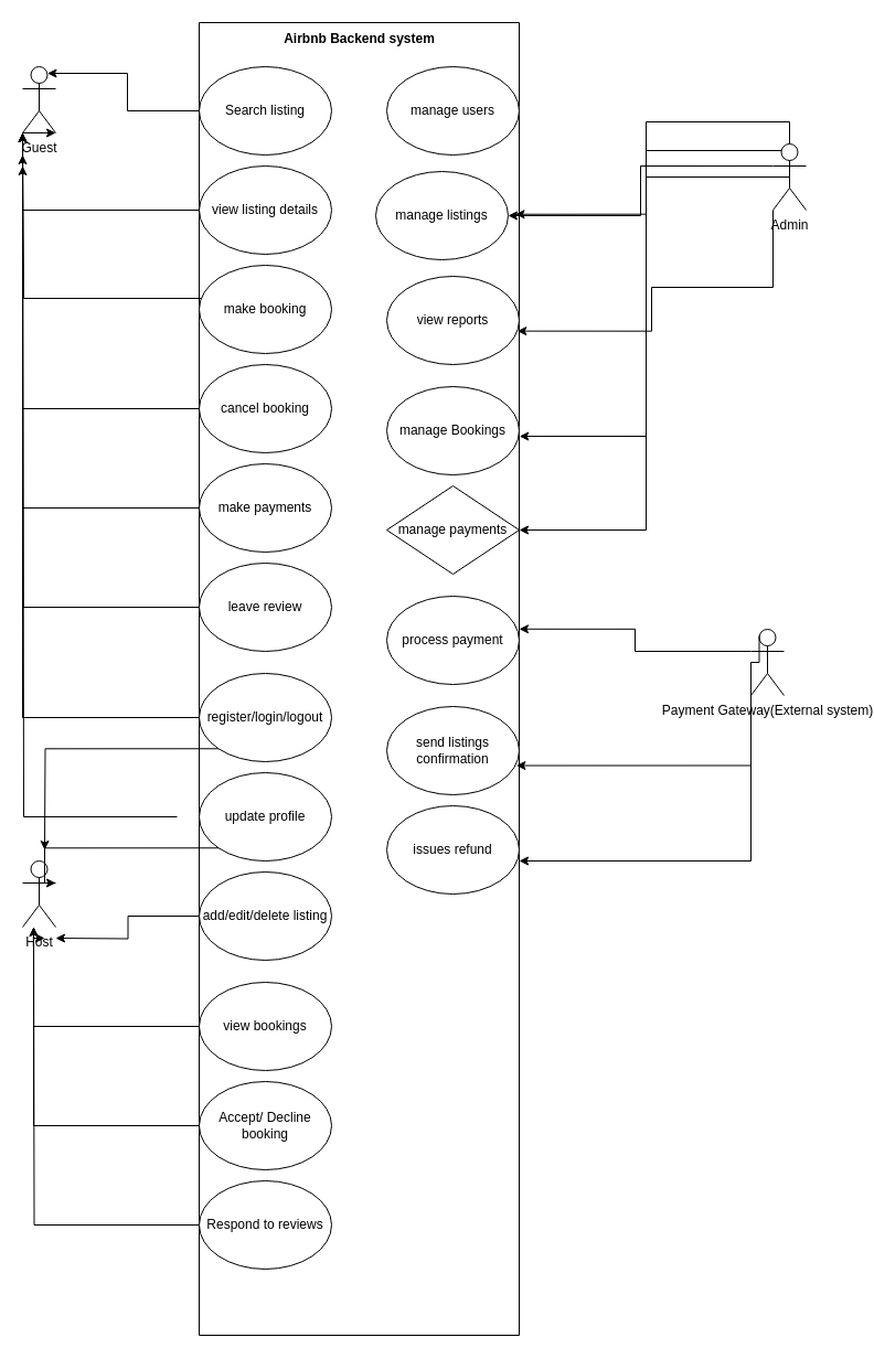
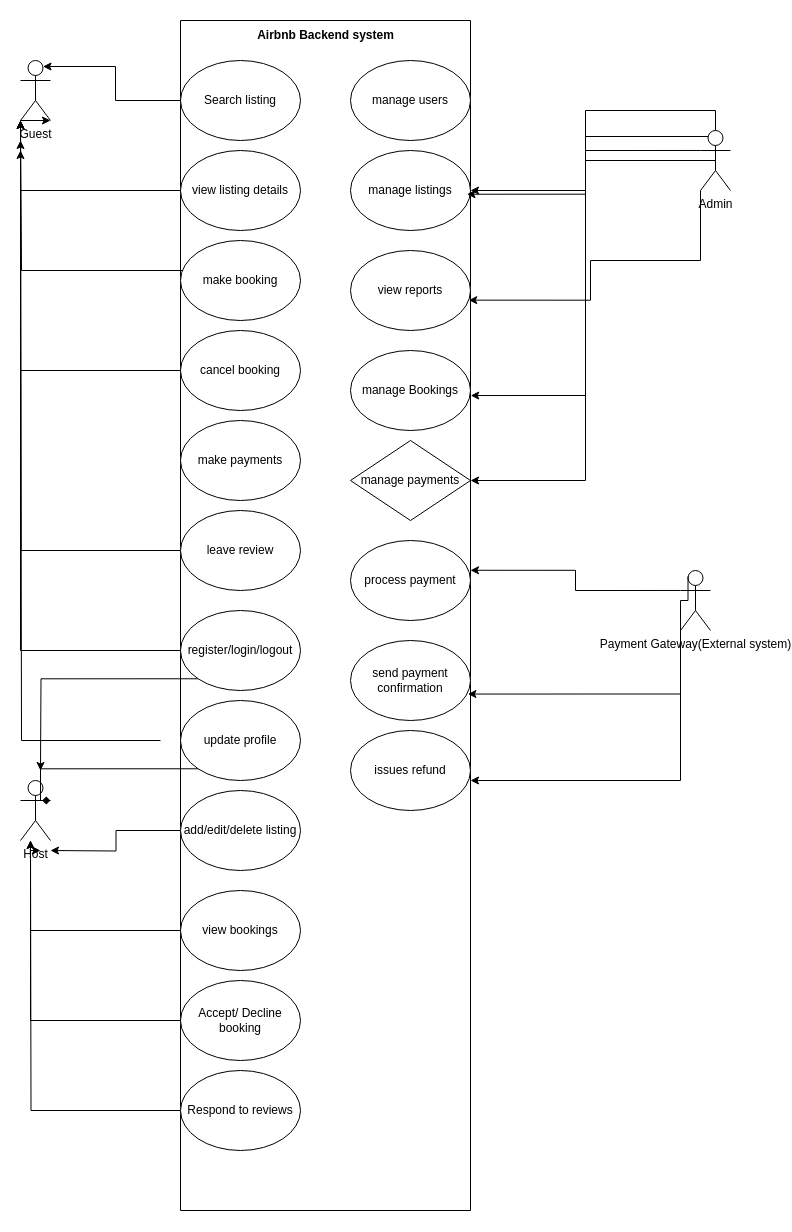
  <mxCell id="0" />
  <mxCell id="1" parent="0" />
  <mxCell id="2" value="" style="swimlane;startSize=0;" parent="1" vertex="1"><mxGeometry x="180" y="20" width="290" height="1190" as="geometry" /></mxCell>
  <mxCell id="3" value="&lt;b&gt;Airbnb Backend system&lt;/b&gt;" style="text;html=1;align=center;verticalAlign=middle;resizable=0;points=[];autosize=1;strokeColor=none;fillColor=none;" parent="2" vertex="1"><mxGeometry x="65" width="160" height="30" as="geometry" /></mxCell>
  <mxCell id="4" value="Search listing" style="ellipse;whiteSpace=wrap;html=1;" parent="2" vertex="1"><mxGeometry y="40" width="120" height="80" as="geometry" /></mxCell>
  <mxCell id="5" value="view listing details" style="ellipse;whiteSpace=wrap;html=1;" parent="2" vertex="1"><mxGeometry y="130" width="120" height="80" as="geometry" /></mxCell>
  <mxCell id="6" value="manage users" style="ellipse;whiteSpace=wrap;html=1;" parent="2" vertex="1"><mxGeometry x="170" y="40" width="120" height="80" as="geometry" /></mxCell>
- <mxCell id="7" value="manage listings" style="ellipse;whiteSpace=wrap;html=1;" parent="2" vertex="1"><mxGeometry x="160" y="135" width="120" height="80" as="geometry" /></mxCell>
+ <mxCell id="7" value="manage listings" style="ellipse;whiteSpace=wrap;html=1;" parent="2" vertex="1"><mxGeometry x="170" y="130" width="120" height="80" as="geometry" /></mxCell>
  <mxCell id="8" value="make booking" style="ellipse;whiteSpace=wrap;html=1;" parent="2" vertex="1"><mxGeometry y="220" width="120" height="80" as="geometry" /></mxCell>
  <mxCell id="9" value="manage Bookings" style="ellipse;whiteSpace=wrap;html=1;" parent="2" vertex="1"><mxGeometry x="170" y="330" width="120" height="80" as="geometry" /></mxCell>
  <mxCell id="10" value="manage payments" style="rhombus;whiteSpace=wrap;html=1;" parent="2" vertex="1"><mxGeometry x="170" y="420" width="120" height="80" as="geometry" /></mxCell>
  <mxCell id="11" value="cancel booking" style="ellipse;whiteSpace=wrap;html=1;" parent="2" vertex="1"><mxGeometry y="310" width="120" height="80" as="geometry" /></mxCell>
  <mxCell id="12" value="make payments" style="ellipse;whiteSpace=wrap;html=1;" parent="2" vertex="1"><mxGeometry y="400" width="120" height="80" as="geometry" /></mxCell>
  <mxCell id="13" value="view reports" style="ellipse;whiteSpace=wrap;html=1;" parent="2" vertex="1"><mxGeometry x="170" y="230" width="120" height="80" as="geometry" /></mxCell>
  <mxCell id="14" value="process payment" style="ellipse;whiteSpace=wrap;html=1;" parent="2" vertex="1"><mxGeometry x="170" y="520" width="120" height="80" as="geometry" /></mxCell>
- <mxCell id="15" value="send listings confirmation" style="ellipse;whiteSpace=wrap;html=1;" parent="2" vertex="1"><mxGeometry x="170" y="620" width="120" height="80" as="geometry" /></mxCell>
+ <mxCell id="15" value="send payment confirmation" style="ellipse;whiteSpace=wrap;html=1;" parent="2" vertex="1"><mxGeometry x="170" y="620" width="120" height="80" as="geometry" /></mxCell>
  <mxCell id="16" value="issues refund" style="ellipse;whiteSpace=wrap;html=1;" parent="2" vertex="1"><mxGeometry x="170" y="710" width="120" height="80" as="geometry" /></mxCell>
  <mxCell id="17" style="edgeStyle=orthogonalEdgeStyle;rounded=0;orthogonalLoop=1;jettySize=auto;html=1;exitX=0;exitY=0.5;exitDx=0;exitDy=0;" edge="1" parent="2" source="18"><mxGeometry relative="1" as="geometry"><mxPoint x="-160" y="130" as="targetPoint" /></mxGeometry></mxCell>
  <mxCell id="18" value="leave review" style="ellipse;whiteSpace=wrap;html=1;" vertex="1" parent="2"><mxGeometry y="490" width="120" height="80" as="geometry" /></mxCell>
  <mxCell id="19" value="update profile" style="ellipse;whiteSpace=wrap;html=1;" vertex="1" parent="2"><mxGeometry y="680" width="120" height="80" as="geometry" /></mxCell>
  <mxCell id="20" style="edgeStyle=orthogonalEdgeStyle;rounded=0;orthogonalLoop=1;jettySize=auto;html=1;exitX=0;exitY=1;exitDx=0;exitDy=0;" edge="1" parent="2" source="21"><mxGeometry relative="1" as="geometry"><mxPoint x="-140" y="750" as="targetPoint" /></mxGeometry></mxCell>
  <mxCell id="21" value="register/login/logout" style="ellipse;whiteSpace=wrap;html=1;" vertex="1" parent="2"><mxGeometry y="590" width="120" height="80" as="geometry" /></mxCell>
  <mxCell id="22" style="edgeStyle=orthogonalEdgeStyle;rounded=0;orthogonalLoop=1;jettySize=auto;html=1;exitX=0;exitY=0.5;exitDx=0;exitDy=0;" edge="1" parent="2" source="23"><mxGeometry relative="1" as="geometry"><mxPoint x="-130" y="830" as="targetPoint" /></mxGeometry></mxCell>
  <mxCell id="23" value="add/edit/delete listing" style="ellipse;whiteSpace=wrap;html=1;" vertex="1" parent="2"><mxGeometry y="770" width="120" height="80" as="geometry" /></mxCell>
  <mxCell id="24" value="view bookings" style="ellipse;whiteSpace=wrap;html=1;" vertex="1" parent="2"><mxGeometry y="870" width="120" height="80" as="geometry" /></mxCell>
  <mxCell id="25" value="Accept/ Decline booking" style="ellipse;whiteSpace=wrap;html=1;" vertex="1" parent="2"><mxGeometry y="960" width="120" height="80" as="geometry" /></mxCell>
  <mxCell id="26" style="edgeStyle=orthogonalEdgeStyle;rounded=0;orthogonalLoop=1;jettySize=auto;html=1;exitX=0;exitY=0.5;exitDx=0;exitDy=0;" edge="1" parent="2" source="27"><mxGeometry relative="1" as="geometry"><mxPoint x="-150" y="820" as="targetPoint" /></mxGeometry></mxCell>
  <mxCell id="27" value="Respond to reviews" style="ellipse;whiteSpace=wrap;html=1;" vertex="1" parent="2"><mxGeometry y="1050" width="120" height="80" as="geometry" /></mxCell>
  <mxCell id="28" value="Guest" style="shape=umlActor;verticalLabelPosition=bottom;verticalAlign=top;html=1;outlineConnect=0;" parent="1" vertex="1"><mxGeometry x="20" y="60" width="30" height="60" as="geometry" /></mxCell>
  <mxCell id="29" value="Host" style="shape=umlActor;verticalLabelPosition=bottom;verticalAlign=top;html=1;outlineConnect=0;" parent="1" vertex="1"><mxGeometry x="20" y="780" width="30" height="60" as="geometry" /></mxCell>
  <mxCell id="30" style="edgeStyle=orthogonalEdgeStyle;rounded=0;orthogonalLoop=1;jettySize=auto;html=1;exitX=0;exitY=0.333;exitDx=0;exitDy=0;exitPerimeter=0;" parent="1" source="32" target="7" edge="1"><mxGeometry relative="1" as="geometry" /></mxCell>
  <mxCell id="31" style="edgeStyle=orthogonalEdgeStyle;rounded=0;orthogonalLoop=1;jettySize=auto;html=1;exitX=0.5;exitY=0;exitDx=0;exitDy=0;exitPerimeter=0;entryX=1.002;entryY=0.563;entryDx=0;entryDy=0;entryPerimeter=0;" parent="1" source="32" target="9" edge="1"><mxGeometry relative="1" as="geometry" /></mxCell>
  <mxCell id="32" value="Admin" style="shape=umlActor;verticalLabelPosition=bottom;verticalAlign=top;html=1;outlineConnect=0;" parent="1" vertex="1"><mxGeometry x="700" y="130" width="30" height="60" as="geometry" /></mxCell>
  <mxCell id="33" style="edgeStyle=orthogonalEdgeStyle;rounded=0;orthogonalLoop=1;jettySize=auto;html=1;exitX=0.5;exitY=0.5;exitDx=0;exitDy=0;exitPerimeter=0;" parent="1" source="32" target="10" edge="1"><mxGeometry relative="1" as="geometry"><Array as="points"><mxPoint x="585" y="160" /><mxPoint x="585" y="480" /></Array></mxGeometry></mxCell>
  <mxCell id="34" value="Payment Gateway(External system)" style="shape=umlActor;verticalLabelPosition=bottom;verticalAlign=top;html=1;outlineConnect=0;" parent="1" vertex="1"><mxGeometry x="680" y="570" width="30" height="60" as="geometry" /></mxCell>
  <mxCell id="35" style="edgeStyle=orthogonalEdgeStyle;rounded=0;orthogonalLoop=1;jettySize=auto;html=1;exitX=0;exitY=1;exitDx=0;exitDy=0;exitPerimeter=0;entryX=1;entryY=0.625;entryDx=0;entryDy=0;entryPerimeter=0;" parent="1" source="34" target="16" edge="1"><mxGeometry relative="1" as="geometry" /></mxCell>
  <mxCell id="36" style="edgeStyle=orthogonalEdgeStyle;rounded=0;orthogonalLoop=1;jettySize=auto;html=1;exitX=0;exitY=0.333;exitDx=0;exitDy=0;exitPerimeter=0;entryX=1;entryY=0.462;entryDx=0;entryDy=0;entryPerimeter=0;" edge="1" parent="1" source="34" target="2"><mxGeometry relative="1" as="geometry" /></mxCell>
  <mxCell id="37" style="edgeStyle=orthogonalEdgeStyle;rounded=0;orthogonalLoop=1;jettySize=auto;html=1;exitX=0.25;exitY=0.1;exitDx=0;exitDy=0;exitPerimeter=0;entryX=0.991;entryY=0.566;entryDx=0;entryDy=0;entryPerimeter=0;" edge="1" parent="1" source="34" target="2"><mxGeometry relative="1" as="geometry"><Array as="points"><mxPoint x="688" y="600" /><mxPoint x="680" y="600" /><mxPoint x="680" y="693" /></Array></mxGeometry></mxCell>
  <mxCell id="38" style="edgeStyle=orthogonalEdgeStyle;rounded=0;orthogonalLoop=1;jettySize=auto;html=1;exitX=0;exitY=0.5;exitDx=0;exitDy=0;entryX=0.75;entryY=0.1;entryDx=0;entryDy=0;entryPerimeter=0;" edge="1" parent="1" source="4" target="28"><mxGeometry relative="1" as="geometry" /></mxCell>
  <mxCell id="39" style="edgeStyle=orthogonalEdgeStyle;rounded=0;orthogonalLoop=1;jettySize=auto;html=1;exitX=0;exitY=0.5;exitDx=0;exitDy=0;" edge="1" parent="1" source="5" target="28"><mxGeometry relative="1" as="geometry"><Array as="points"><mxPoint x="20" y="190" /></Array></mxGeometry></mxCell>
  <mxCell id="40" style="edgeStyle=orthogonalEdgeStyle;rounded=0;orthogonalLoop=1;jettySize=auto;html=1;entryX=0;entryY=1;entryDx=0;entryDy=0;entryPerimeter=0;" edge="1" parent="1" source="11" target="28"><mxGeometry relative="1" as="geometry" /></mxCell>
- <mxCell id="41" style="edgeStyle=orthogonalEdgeStyle;rounded=0;orthogonalLoop=1;jettySize=auto;html=1;exitX=0;exitY=0.5;exitDx=0;exitDy=0;" edge="1" parent="1" source="12" target="28"><mxGeometry relative="1" as="geometry"><Array as="points"><mxPoint x="20" y="460" /></Array></mxGeometry></mxCell>
  <mxCell id="42" style="edgeStyle=orthogonalEdgeStyle;rounded=0;orthogonalLoop=1;jettySize=auto;html=1;exitX=0;exitY=0.5;exitDx=0;exitDy=0;entryX=1;entryY=1;entryDx=0;entryDy=0;entryPerimeter=0;" edge="1" parent="1" source="21" target="28"><mxGeometry relative="1" as="geometry"><Array as="points"><mxPoint x="20" y="650" /><mxPoint x="20" y="120" /></Array></mxGeometry></mxCell>
- <mxCell id="43" style="edgeStyle=orthogonalEdgeStyle;rounded=0;orthogonalLoop=1;jettySize=auto;html=1;exitX=0;exitY=1;exitDx=0;exitDy=0;entryX=1;entryY=0.333;entryDx=0;entryDy=0;entryPerimeter=0;" edge="1" parent="1" source="19" target="29"><mxGeometry relative="1" as="geometry"><Array as="points"><mxPoint x="40" y="768" /><mxPoint x="40" y="800" /></Array></mxGeometry></mxCell>
+ <mxCell id="43" style="edgeStyle=orthogonalEdgeStyle;rounded=0;orthogonalLoop=1;jettySize=auto;html=1;exitX=0;exitY=1;exitDx=0;exitDy=0;entryX=1;entryY=0.333;entryDx=0;entryDy=0;entryPerimeter=0;endArrow=diamond;" edge="1" parent="1" source="19" target="29"><mxGeometry relative="1" as="geometry"><Array as="points"><mxPoint x="40" y="768" /><mxPoint x="40" y="800" /></Array></mxGeometry></mxCell>
  <mxCell id="44" style="edgeStyle=orthogonalEdgeStyle;rounded=0;orthogonalLoop=1;jettySize=auto;html=1;entryX=0.667;entryY=1.167;entryDx=0;entryDy=0;entryPerimeter=0;" edge="1" parent="1" source="24" target="29"><mxGeometry relative="1" as="geometry"><Array as="points"><mxPoint x="30" y="930" /><mxPoint x="30" y="850" /></Array></mxGeometry></mxCell>
  <mxCell id="45" style="edgeStyle=orthogonalEdgeStyle;rounded=0;orthogonalLoop=1;jettySize=auto;html=1;exitX=0;exitY=0.5;exitDx=0;exitDy=0;" edge="1" parent="1" source="25" target="29"><mxGeometry relative="1" as="geometry"><Array as="points"><mxPoint x="30" y="1020" /></Array></mxGeometry></mxCell>
  <mxCell id="46" style="edgeStyle=orthogonalEdgeStyle;rounded=0;orthogonalLoop=1;jettySize=auto;html=1;exitX=0;exitY=0.5;exitDx=0;exitDy=0;" edge="1" parent="1"><mxGeometry relative="1" as="geometry"><mxPoint x="20" y="140" as="targetPoint" /><mxPoint x="160" y="740" as="sourcePoint" /><Array as="points"><mxPoint x="21" y="740" /><mxPoint x="21" y="140" /></Array></mxGeometry></mxCell>
  <mxCell id="47" style="edgeStyle=orthogonalEdgeStyle;rounded=0;orthogonalLoop=1;jettySize=auto;html=1;" edge="1" parent="1" source="8"><mxGeometry relative="1" as="geometry"><mxPoint x="20" y="120" as="targetPoint" /><mxPoint x="160" y="270" as="sourcePoint" /><Array as="points"><mxPoint x="21" y="270" /><mxPoint x="21" y="120" /></Array></mxGeometry></mxCell>
  <mxCell id="48" style="edgeStyle=orthogonalEdgeStyle;rounded=0;orthogonalLoop=1;jettySize=auto;html=1;exitX=0.25;exitY=0.1;exitDx=0;exitDy=0;exitPerimeter=0;entryX=0.988;entryY=0.146;entryDx=0;entryDy=0;entryPerimeter=0;" edge="1" parent="1" source="32" target="2"><mxGeometry relative="1" as="geometry" /></mxCell>
  <mxCell id="49" style="edgeStyle=orthogonalEdgeStyle;rounded=0;orthogonalLoop=1;jettySize=auto;html=1;exitX=0;exitY=1;exitDx=0;exitDy=0;exitPerimeter=0;entryX=0.994;entryY=0.235;entryDx=0;entryDy=0;entryPerimeter=0;" edge="1" parent="1" source="32" target="2"><mxGeometry relative="1" as="geometry"><Array as="points"><mxPoint x="700" y="260" /><mxPoint x="590" y="260" /><mxPoint x="590" y="300" /></Array></mxGeometry></mxCell>
